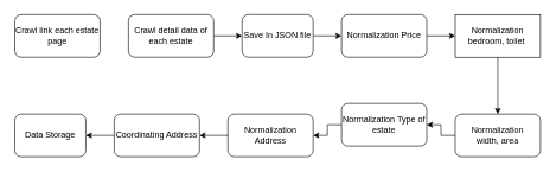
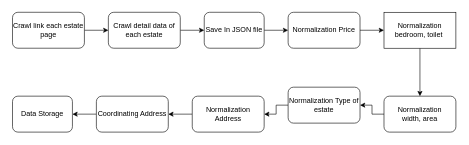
  <mxCell id="0" />
  <mxCell id="1" parent="0" />
  <mxCell id="2" value="" style="edgeStyle=orthogonalEdgeStyle;rounded=0;orthogonalLoop=1;jettySize=auto;html=1;" edge="1" parent="1" source="3" target="18"><mxGeometry relative="1" as="geometry" /></mxCell>
  <mxCell id="3" value="Normalization&lt;div&gt;width, area&lt;/div&gt;" style="rounded=1;whiteSpace=wrap;html=1;" vertex="1" parent="1"><mxGeometry x="640" y="160" width="120" height="60" as="geometry" /></mxCell>
  <mxCell id="4" value="" style="edgeStyle=orthogonalEdgeStyle;rounded=0;orthogonalLoop=1;jettySize=auto;html=1;" edge="1" parent="1" source="5" target="9"><mxGeometry relative="1" as="geometry" /></mxCell>
  <mxCell id="5" value="Crawl detail data of each estate" style="rounded=1;whiteSpace=wrap;html=1;" vertex="1" parent="1"><mxGeometry x="180" y="20" width="120" height="60" as="geometry" /></mxCell>
+ <mxCell id="6" value="" style="edgeStyle=orthogonalEdgeStyle;rounded=0;orthogonalLoop=1;jettySize=auto;html=1;" edge="1" parent="1" source="7" target="5"><mxGeometry relative="1" as="geometry" /></mxCell>
  <mxCell id="7" value="Crawl link each estate page" style="rounded=1;whiteSpace=wrap;html=1;" vertex="1" parent="1"><mxGeometry x="20" y="20" width="120" height="60" as="geometry" /></mxCell>
  <mxCell id="8" value="" style="edgeStyle=orthogonalEdgeStyle;rounded=0;orthogonalLoop=1;jettySize=auto;html=1;" edge="1" parent="1" source="9" target="16"><mxGeometry relative="1" as="geometry" /></mxCell>
  <mxCell id="9" value="Save In JSON file" style="rounded=1;whiteSpace=wrap;html=1;" vertex="1" parent="1"><mxGeometry x="340" y="20" width="100" height="60" as="geometry" /></mxCell>
  <mxCell id="10" value="Data Storage" style="rounded=1;whiteSpace=wrap;html=1;" vertex="1" parent="1"><mxGeometry x="20" y="160" width="100" height="60" as="geometry" /></mxCell>
  <mxCell id="11" value="" style="edgeStyle=orthogonalEdgeStyle;rounded=0;orthogonalLoop=1;jettySize=auto;html=1;" edge="1" parent="1" source="12" target="10"><mxGeometry relative="1" as="geometry" /></mxCell>
  <mxCell id="12" value="Coordinating Address" style="rounded=1;whiteSpace=wrap;html=1;" vertex="1" parent="1"><mxGeometry x="160" y="160" width="120" height="60" as="geometry" /></mxCell>
  <mxCell id="13" value="" style="edgeStyle=orthogonalEdgeStyle;rounded=0;orthogonalLoop=1;jettySize=auto;html=1;" edge="1" parent="1" source="14" target="12"><mxGeometry relative="1" as="geometry" /></mxCell>
  <mxCell id="14" value="Normalization Address" style="rounded=1;whiteSpace=wrap;html=1;" vertex="1" parent="1"><mxGeometry x="320" y="160" width="120" height="60" as="geometry" /></mxCell>
  <mxCell id="15" value="" style="edgeStyle=orthogonalEdgeStyle;rounded=0;orthogonalLoop=1;jettySize=auto;html=1;" edge="1" parent="1" source="16" target="20"><mxGeometry relative="1" as="geometry" /></mxCell>
  <mxCell id="16" value="Normalization Price" style="rounded=1;whiteSpace=wrap;html=1;" vertex="1" parent="1"><mxGeometry x="480" y="20" width="120" height="60" as="geometry" /></mxCell>
  <mxCell id="17" value="" style="edgeStyle=orthogonalEdgeStyle;rounded=0;orthogonalLoop=1;jettySize=auto;html=1;" edge="1" parent="1" source="18" target="14"><mxGeometry relative="1" as="geometry" /></mxCell>
  <mxCell id="18" value="Normalization Type of estate" style="rounded=1;whiteSpace=wrap;html=1;" vertex="1" parent="1"><mxGeometry x="480" y="145" width="120" height="60" as="geometry" /></mxCell>
  <mxCell id="19" value="" style="edgeStyle=orthogonalEdgeStyle;rounded=0;orthogonalLoop=1;jettySize=auto;html=1;" edge="1" parent="1" source="20" target="3"><mxGeometry relative="1" as="geometry" /></mxCell>
  <mxCell id="20" value="Normalization&lt;div&gt;bedroom, toilet&amp;nbsp;&lt;/div&gt;" style="whiteSpace=wrap;html=1;rounded=0;" vertex="1" parent="1"><mxGeometry x="640" y="20" width="120" height="60" as="geometry" /></mxCell>
